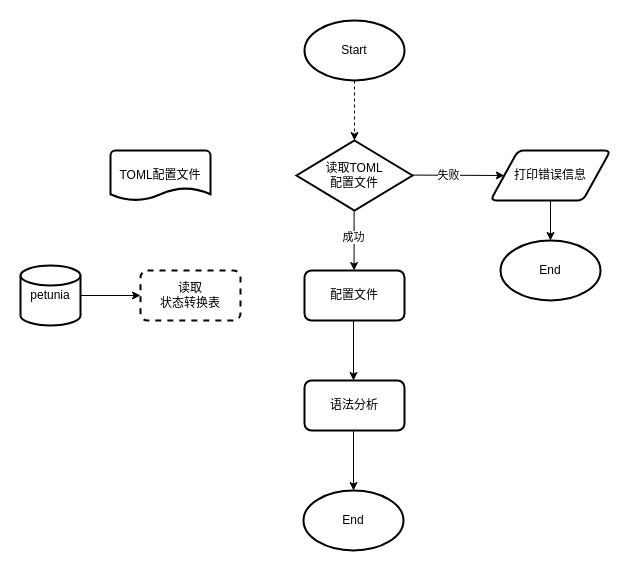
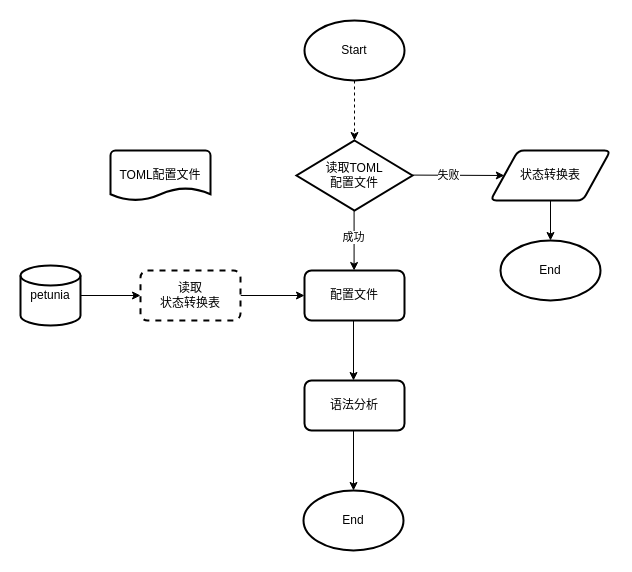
  <mxCell id="0" />
  <mxCell id="1" parent="0" />
  <mxCell id="2" value="Start" style="strokeWidth=2;html=1;shape=mxgraph.flowchart.start_1;whiteSpace=wrap;" parent="1" vertex="1"><mxGeometry x="304" y="20" width="100" height="60" as="geometry" /></mxCell>
  <mxCell id="3" value="读取TOML&lt;br&gt;配置文件" style="strokeWidth=2;html=1;shape=mxgraph.flowchart.decision;whiteSpace=wrap;" parent="1" vertex="1"><mxGeometry x="296" y="140" width="116" height="70" as="geometry" /></mxCell>
  <mxCell id="4" value="TOML配置文件" style="strokeWidth=2;html=1;shape=mxgraph.flowchart.document2;whiteSpace=wrap;size=0.25;" parent="1" vertex="1"><mxGeometry x="110" y="150" width="100" height="50" as="geometry" /></mxCell>
  <mxCell id="5" value="" style="endArrow=classic;html=1;rounded=0;exitX=0.5;exitY=1;exitDx=0;exitDy=0;exitPerimeter=0;entryX=0.5;entryY=0;entryDx=0;entryDy=0;entryPerimeter=0;dashed=1;" parent="1" source="2" target="3" edge="1"><mxGeometry width="50" height="50" relative="1" as="geometry"><mxPoint x="420" y="110" as="sourcePoint" /><mxPoint x="360" y="130" as="targetPoint" /></mxGeometry></mxCell>
  <mxCell id="6" value="" style="endArrow=classic;html=1;rounded=0;exitX=1;exitY=0.5;exitDx=0;exitDy=0;exitPerimeter=0;entryX=0;entryY=0.5;entryDx=0;entryDy=0;" parent="1" edge="1" target="18"><mxGeometry width="50" height="50" relative="1" as="geometry"><mxPoint x="412" y="174.58" as="sourcePoint" /><mxPoint x="498" y="174.58" as="targetPoint" /></mxGeometry></mxCell>
  <mxCell id="7" value="失败" style="edgeLabel;html=1;align=center;verticalAlign=middle;resizable=0;points=[];" parent="6" vertex="1" connectable="0"><mxGeometry x="-0.205" relative="1" as="geometry"><mxPoint as="offset" /></mxGeometry></mxCell>
  <mxCell id="8" value="End" style="strokeWidth=2;html=1;shape=mxgraph.flowchart.start_1;whiteSpace=wrap;" parent="1" vertex="1"><mxGeometry x="500" y="240" width="100" height="60" as="geometry" /></mxCell>
  <mxCell id="9" value="" style="endArrow=classic;html=1;rounded=0;exitX=0.5;exitY=1;exitDx=0;exitDy=0;entryX=0.5;entryY=0;entryDx=0;entryDy=0;entryPerimeter=0;" parent="1" target="8" edge="1"><mxGeometry width="50" height="50" relative="1" as="geometry"><mxPoint x="550" y="200" as="sourcePoint" /><mxPoint x="690" y="180" as="targetPoint" /></mxGeometry></mxCell>
  <mxCell id="10" value="配置文件" style="rounded=1;whiteSpace=wrap;html=1;absoluteArcSize=1;arcSize=14;strokeWidth=2;" parent="1" vertex="1"><mxGeometry x="304" y="270" width="100" height="50" as="geometry" /></mxCell>
  <mxCell id="11" value="" style="endArrow=classic;html=1;rounded=0;exitX=0.5;exitY=1;exitDx=0;exitDy=0;exitPerimeter=0;entryX=0.5;entryY=0;entryDx=0;entryDy=0;entryPerimeter=0;" parent="1" edge="1"><mxGeometry width="50" height="50" relative="1" as="geometry"><mxPoint x="353.58" y="210" as="sourcePoint" /><mxPoint x="353.58" y="270" as="targetPoint" /></mxGeometry></mxCell>
  <mxCell id="12" value="成功" style="edgeLabel;html=1;align=center;verticalAlign=middle;resizable=0;points=[];" parent="11" vertex="1" connectable="0"><mxGeometry x="-0.122" y="-1" relative="1" as="geometry"><mxPoint as="offset" /></mxGeometry></mxCell>
  <mxCell id="13" value="语法分析" style="rounded=1;whiteSpace=wrap;html=1;absoluteArcSize=1;arcSize=14;strokeWidth=2;" parent="1" vertex="1"><mxGeometry x="304" y="380" width="100" height="50" as="geometry" /></mxCell>
  <mxCell id="14" value="" style="endArrow=classic;html=1;rounded=0;exitX=0.5;exitY=1;exitDx=0;exitDy=0;exitPerimeter=0;entryX=0.5;entryY=0;entryDx=0;entryDy=0;entryPerimeter=0;" parent="1" edge="1"><mxGeometry width="50" height="50" relative="1" as="geometry"><mxPoint x="353" y="320" as="sourcePoint" /><mxPoint x="353" y="380" as="targetPoint" /></mxGeometry></mxCell>
  <mxCell id="15" value="" style="endArrow=classic;html=1;rounded=0;exitX=0.5;exitY=1;exitDx=0;exitDy=0;exitPerimeter=0;entryX=0.5;entryY=0;entryDx=0;entryDy=0;entryPerimeter=0;" parent="1" edge="1"><mxGeometry width="50" height="50" relative="1" as="geometry"><mxPoint x="353" y="430" as="sourcePoint" /><mxPoint x="353" y="490" as="targetPoint" /></mxGeometry></mxCell>
  <mxCell id="16" value="End" style="strokeWidth=2;html=1;shape=mxgraph.flowchart.start_1;whiteSpace=wrap;" parent="1" vertex="1"><mxGeometry x="303" y="490" width="100" height="60" as="geometry" /></mxCell>
- <mxCell id="18" value="打印错误信息" style="shape=parallelogram;html=1;strokeWidth=2;perimeter=parallelogramPerimeter;whiteSpace=wrap;rounded=1;arcSize=12;size=0.23;" vertex="1" parent="1"><mxGeometry x="490" y="150" width="120" height="50" as="geometry" /></mxCell>
+ <mxCell id="17" value="" style="endArrow=classic;html=1;rounded=0;exitX=1;exitY=0.5;exitDx=0;exitDy=0;entryX=0;entryY=0.5;entryDx=0;entryDy=0;" edge="1" parent="1" source="21" target="10"><mxGeometry width="50" height="50" relative="1" as="geometry"><mxPoint x="250" y="330" as="sourcePoint" /><mxPoint x="317.8" y="330" as="targetPoint" /></mxGeometry></mxCell>
+ <mxCell id="18" value="状态转换表" style="shape=parallelogram;html=1;strokeWidth=2;perimeter=parallelogramPerimeter;whiteSpace=wrap;rounded=1;arcSize=12;size=0.23;" vertex="1" parent="1"><mxGeometry x="490" y="150" width="120" height="50" as="geometry" /></mxCell>
  <mxCell id="19" value="petunia" style="strokeWidth=2;html=1;shape=mxgraph.flowchart.database;whiteSpace=wrap;" vertex="1" parent="1"><mxGeometry x="20" y="265" width="60" height="60" as="geometry" /></mxCell>
  <mxCell id="20" value="" style="endArrow=classic;html=1;rounded=0;entryX=0;entryY=0.5;entryDx=0;entryDy=0;exitX=1;exitY=0.5;exitDx=0;exitDy=0;exitPerimeter=0;" edge="1" parent="1" source="19" target="21"><mxGeometry width="50" height="50" relative="1" as="geometry"><mxPoint x="100" y="295" as="sourcePoint" /><mxPoint x="140" y="350.34" as="targetPoint" /></mxGeometry></mxCell>
  <mxCell id="21" value="读取&lt;br&gt;状态转换表" style="rounded=1;whiteSpace=wrap;html=1;absoluteArcSize=1;arcSize=14;strokeWidth=2;dashed=1;" vertex="1" parent="1"><mxGeometry x="140" y="270" width="100" height="50" as="geometry" /></mxCell>
